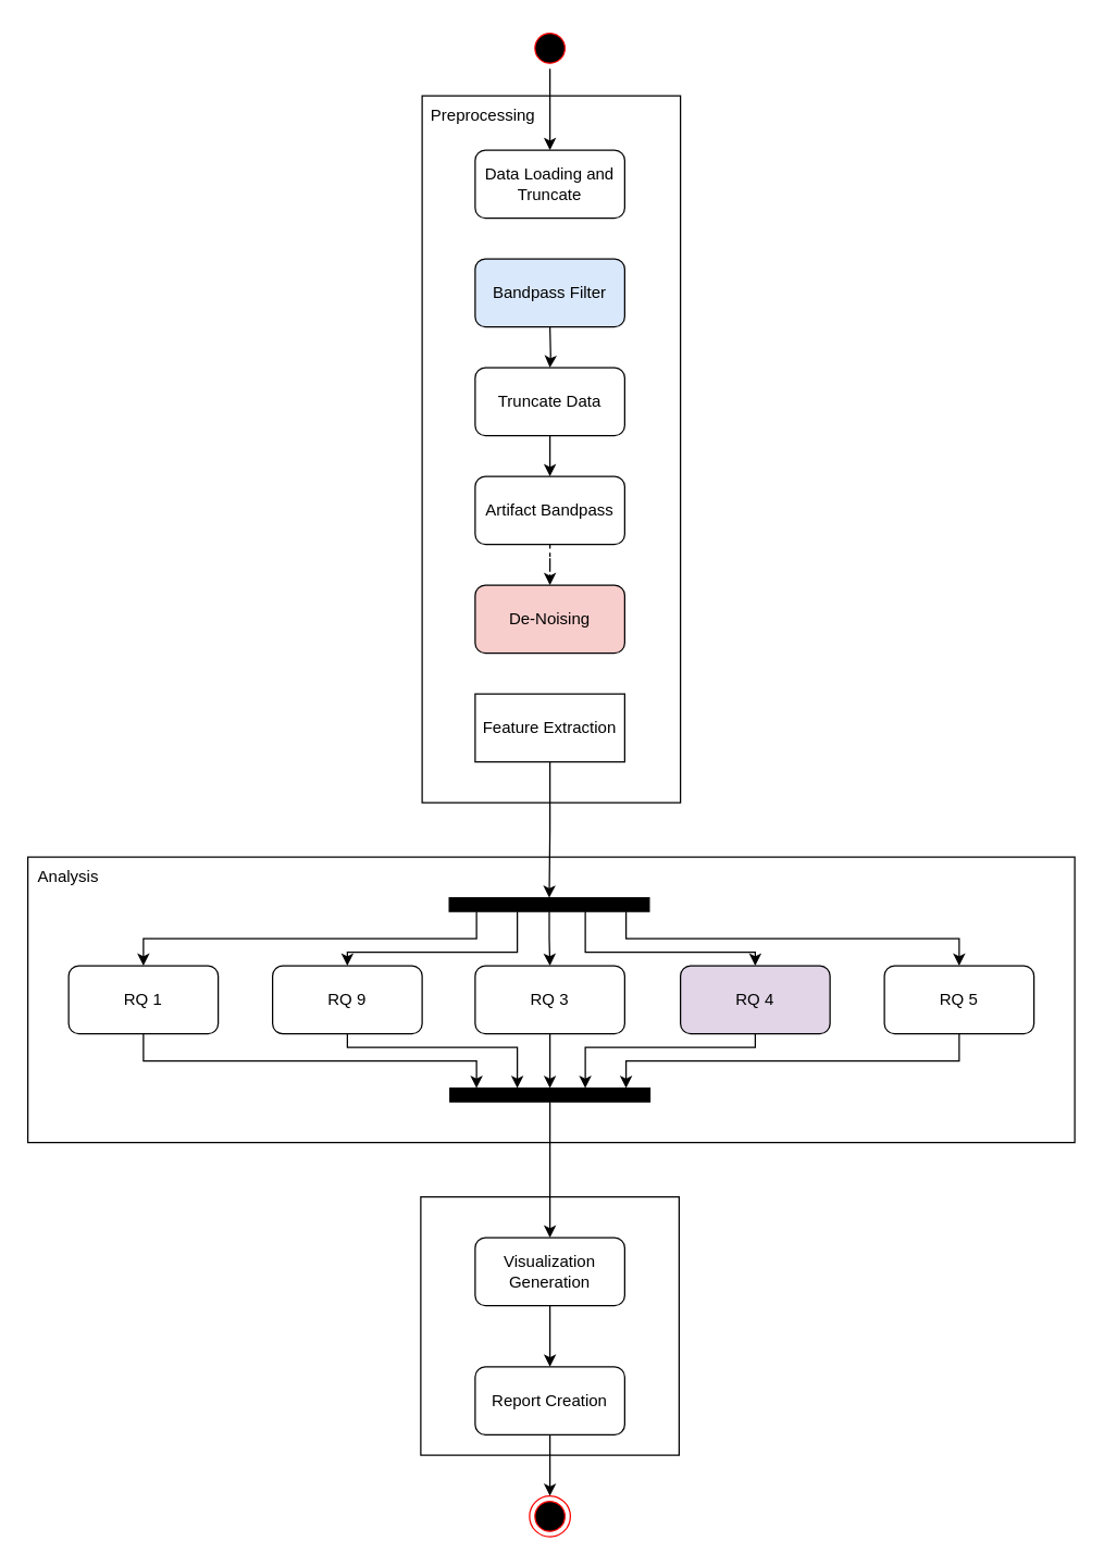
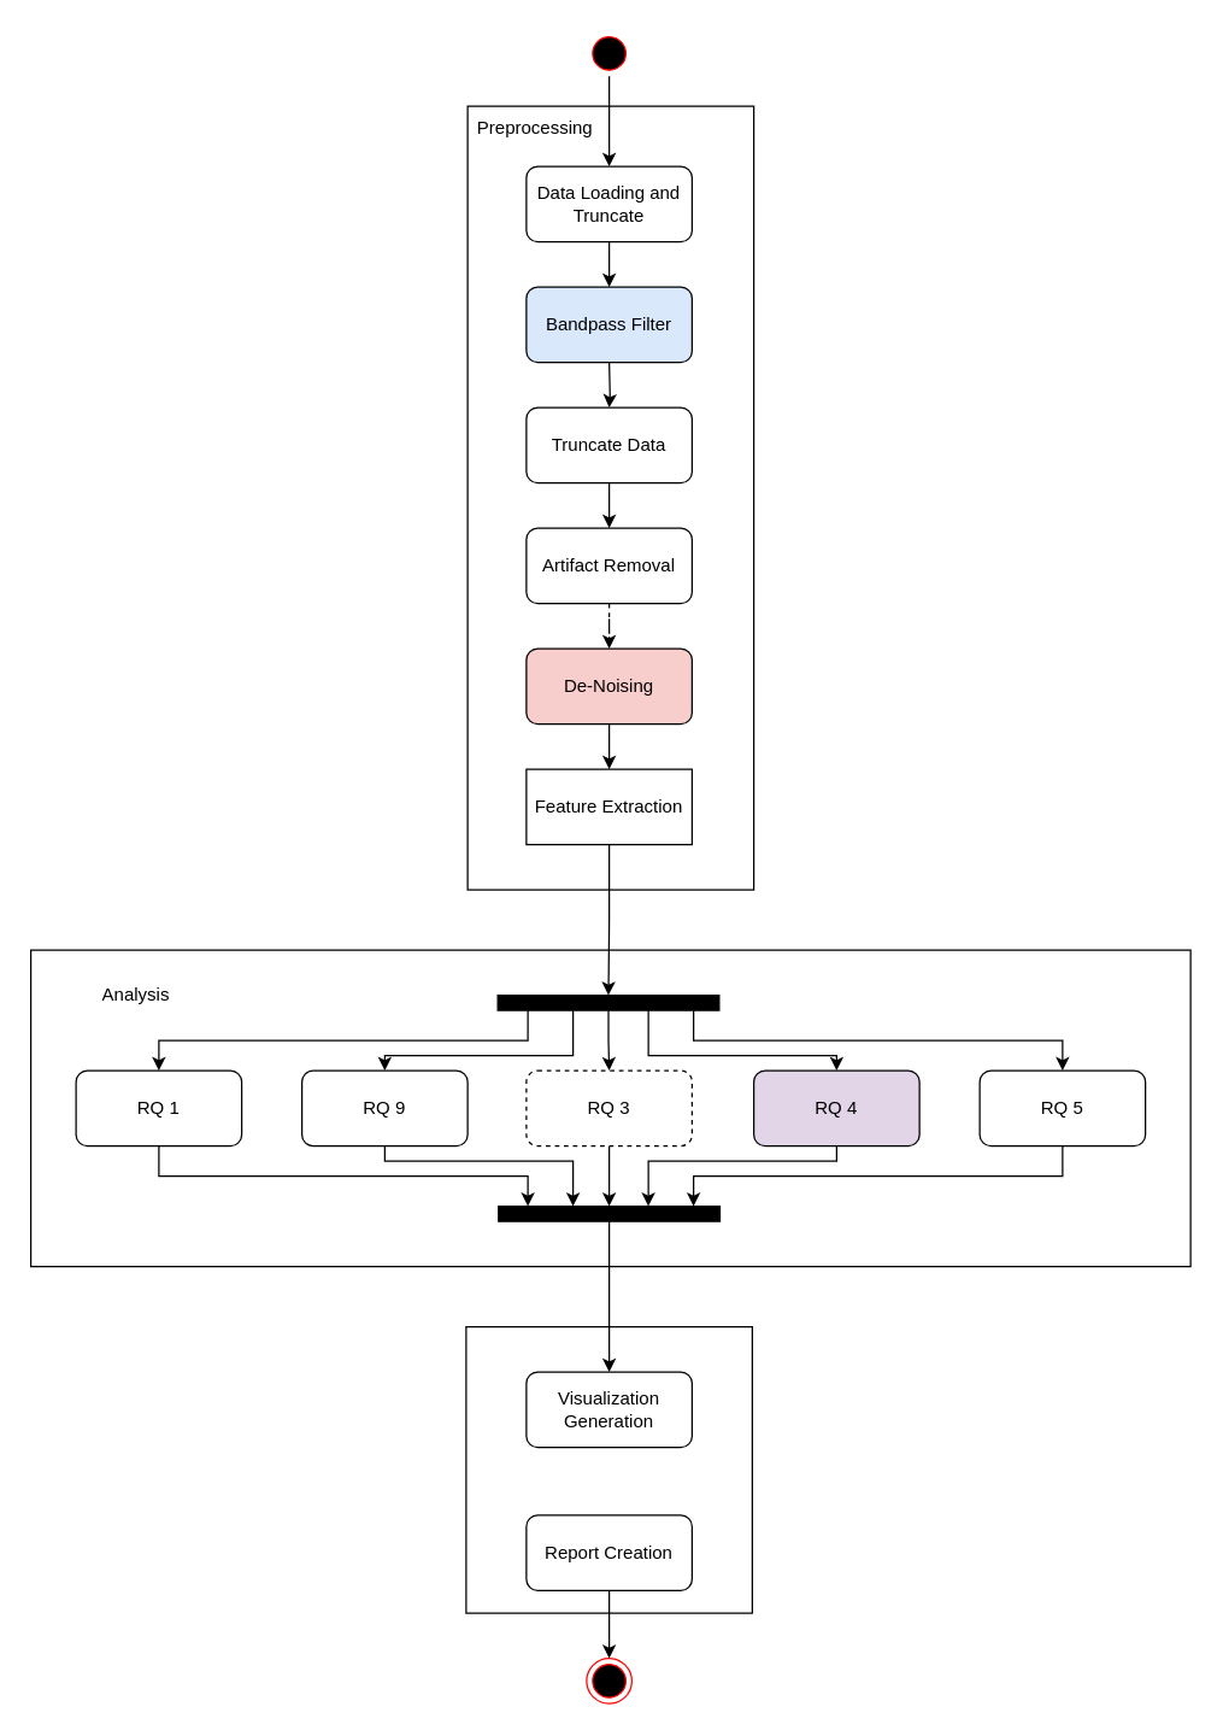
  <mxCell id="0" />
  <mxCell id="1" parent="0" />
  <mxCell id="2" value="" style="rounded=0;whiteSpace=wrap;html=1;glass=0;fillColor=none;align=center;" parent="1" vertex="1"><mxGeometry x="309" y="880" width="190" height="190" as="geometry" /></mxCell>
  <mxCell id="3" value="" style="rounded=0;whiteSpace=wrap;html=1;glass=0;fillColor=none;align=center;" parent="1" vertex="1"><mxGeometry x="20" y="630" width="770" height="210" as="geometry" /></mxCell>
  <mxCell id="4" value="" style="rounded=0;whiteSpace=wrap;html=1;glass=0;fillColor=none;align=center;" parent="1" vertex="1"><mxGeometry x="310" y="70" width="190" height="520" as="geometry" /></mxCell>
  <mxCell id="5" style="edgeStyle=orthogonalEdgeStyle;rounded=0;orthogonalLoop=1;jettySize=auto;html=1;" parent="1" source="6" target="9" edge="1"><mxGeometry relative="1" as="geometry" /></mxCell>
  <mxCell id="6" value="" style="ellipse;html=1;shape=startState;fillColor=#000000;strokeColor=#ff0000;" parent="1" vertex="1"><mxGeometry x="389" y="20" width="30" height="30" as="geometry" /></mxCell>
  <mxCell id="7" style="edgeStyle=orthogonalEdgeStyle;rounded=0;orthogonalLoop=1;jettySize=auto;html=1;" parent="1" target="11" edge="1"><mxGeometry relative="1" as="geometry"><mxPoint x="404" y="240" as="sourcePoint" /></mxGeometry></mxCell>
+ <mxCell id="8" style="edgeStyle=orthogonalEdgeStyle;rounded=0;orthogonalLoop=1;jettySize=auto;html=1;" edge="1" parent="1" source="9" target="13"><mxGeometry relative="1" as="geometry" /></mxCell>
  <mxCell id="9" value="Data Loading and Truncate" style="html=1;whiteSpace=wrap;glass=0;rounded=1;" parent="1" vertex="1"><mxGeometry x="349" y="110" width="110" height="50" as="geometry" /></mxCell>
  <mxCell id="10" style="edgeStyle=orthogonalEdgeStyle;rounded=0;orthogonalLoop=1;jettySize=auto;html=1;" parent="1" source="11" edge="1"><mxGeometry relative="1" as="geometry"><mxPoint x="404" y="350" as="targetPoint" /></mxGeometry></mxCell>
  <mxCell id="11" value="Truncate Data" style="html=1;whiteSpace=wrap;rounded=1;" parent="1" vertex="1"><mxGeometry x="349" y="270" width="110" height="50" as="geometry" /></mxCell>
  <mxCell id="12" value="" style="ellipse;html=1;shape=endState;fillColor=#000000;strokeColor=#ff0000;" parent="1" vertex="1"><mxGeometry x="389" y="1100" width="30" height="30" as="geometry" /></mxCell>
  <mxCell id="13" value="Bandpass Filter" style="html=1;whiteSpace=wrap;rounded=1;fillColor=#dae8fc;" parent="1" vertex="1"><mxGeometry x="349" y="190" width="110" height="50" as="geometry" /></mxCell>
  <mxCell id="14" style="edgeStyle=orthogonalEdgeStyle;rounded=0;orthogonalLoop=1;jettySize=auto;html=1;dashed=1;" parent="1" source="15" target="17" edge="1"><mxGeometry relative="1" as="geometry" /></mxCell>
- <mxCell id="15" value="Artifact Bandpass" style="html=1;whiteSpace=wrap;rounded=1;" parent="1" vertex="1"><mxGeometry x="349" y="350" width="110" height="50" as="geometry" /></mxCell>
+ <mxCell id="15" value="Artifact Removal" style="html=1;whiteSpace=wrap;rounded=1;" parent="1" vertex="1"><mxGeometry x="349" y="350" width="110" height="50" as="geometry" /></mxCell>
+ <mxCell id="16" style="edgeStyle=orthogonalEdgeStyle;rounded=0;orthogonalLoop=1;jettySize=auto;html=1;" parent="1" source="17" target="19" edge="1"><mxGeometry relative="1" as="geometry" /></mxCell>
  <mxCell id="17" value="De-Noising" style="html=1;whiteSpace=wrap;rounded=1;fillColor=#f8cecc;" parent="1" vertex="1"><mxGeometry x="349" y="430" width="110" height="50" as="geometry" /></mxCell>
  <mxCell id="18" style="edgeStyle=orthogonalEdgeStyle;rounded=0;orthogonalLoop=1;jettySize=auto;html=1;entryX=0.5;entryY=0;entryDx=0;entryDy=0;" edge="1" parent="1" source="19" target="26"><mxGeometry relative="1" as="geometry" /></mxCell>
  <mxCell id="19" value="Feature Extraction" style="html=1;whiteSpace=wrap;rounded=0;" parent="1" vertex="1"><mxGeometry x="349" y="510" width="110" height="50" as="geometry" /></mxCell>
  <mxCell id="20" value="Preprocessing" style="text;html=1;align=center;verticalAlign=middle;whiteSpace=wrap;rounded=0;" parent="1" vertex="1"><mxGeometry x="310" y="70" width="90" height="30" as="geometry" /></mxCell>
  <mxCell id="21" style="edgeStyle=orthogonalEdgeStyle;rounded=0;orthogonalLoop=1;jettySize=auto;html=1;" parent="1" source="26" target="30" edge="1"><mxGeometry relative="1" as="geometry" /></mxCell>
  <mxCell id="22" style="edgeStyle=orthogonalEdgeStyle;rounded=0;orthogonalLoop=1;jettySize=auto;html=1;" parent="1" source="26" target="34" edge="1"><mxGeometry relative="1" as="geometry"><Array as="points"><mxPoint x="430" y="700" /><mxPoint x="555" y="700" /></Array></mxGeometry></mxCell>
  <mxCell id="23" style="edgeStyle=orthogonalEdgeStyle;rounded=0;orthogonalLoop=1;jettySize=auto;html=1;" parent="1" source="26" target="36" edge="1"><mxGeometry relative="1" as="geometry"><Array as="points"><mxPoint x="460" y="690" /><mxPoint x="705" y="690" /></Array></mxGeometry></mxCell>
  <mxCell id="24" style="edgeStyle=orthogonalEdgeStyle;rounded=0;orthogonalLoop=1;jettySize=auto;html=1;" parent="1" source="26" target="28" edge="1"><mxGeometry relative="1" as="geometry"><Array as="points"><mxPoint x="380" y="700" /><mxPoint x="255" y="700" /></Array></mxGeometry></mxCell>
  <mxCell id="25" style="edgeStyle=orthogonalEdgeStyle;rounded=0;orthogonalLoop=1;jettySize=auto;html=1;" parent="1" source="26" target="32" edge="1"><mxGeometry relative="1" as="geometry"><Array as="points"><mxPoint x="350" y="690" /><mxPoint x="105" y="690" /></Array></mxGeometry></mxCell>
  <mxCell id="26" value="" style="whiteSpace=wrap;html=1;rounded=0;shadow=0;comic=0;labelBackgroundColor=none;strokeWidth=1;fillColor=#000000;fontFamily=Verdana;fontSize=12;align=center;rotation=0;" parent="1" vertex="1"><mxGeometry x="330" y="660" width="147" height="10" as="geometry" /></mxCell>
  <mxCell id="27" style="edgeStyle=orthogonalEdgeStyle;rounded=0;orthogonalLoop=1;jettySize=auto;html=1;" parent="1" source="28" target="38" edge="1"><mxGeometry relative="1" as="geometry"><Array as="points"><mxPoint x="255" y="770" /><mxPoint x="380" y="770" /></Array></mxGeometry></mxCell>
  <mxCell id="28" value="RQ 9" style="html=1;whiteSpace=wrap;rounded=1;" parent="1" vertex="1"><mxGeometry x="200" y="710" width="110" height="50" as="geometry" /></mxCell>
  <mxCell id="29" style="edgeStyle=orthogonalEdgeStyle;rounded=0;orthogonalLoop=1;jettySize=auto;html=1;entryX=0.5;entryY=0;entryDx=0;entryDy=0;" parent="1" source="30" target="38" edge="1"><mxGeometry relative="1" as="geometry" /></mxCell>
- <mxCell id="30" value="RQ 3" style="html=1;whiteSpace=wrap;rounded=1;" parent="1" vertex="1"><mxGeometry x="349" y="710" width="110" height="50" as="geometry" /></mxCell>
+ <mxCell id="30" value="RQ 3" style="html=1;whiteSpace=wrap;rounded=1;dashed=1;" parent="1" vertex="1"><mxGeometry x="349" y="710" width="110" height="50" as="geometry" /></mxCell>
  <mxCell id="31" style="edgeStyle=orthogonalEdgeStyle;rounded=0;orthogonalLoop=1;jettySize=auto;html=1;" parent="1" source="32" target="38" edge="1"><mxGeometry relative="1" as="geometry"><Array as="points"><mxPoint x="105" y="780" /><mxPoint x="350" y="780" /></Array></mxGeometry></mxCell>
  <mxCell id="32" value="RQ 1" style="html=1;whiteSpace=wrap;rounded=1;" parent="1" vertex="1"><mxGeometry x="50" y="710" width="110" height="50" as="geometry" /></mxCell>
  <mxCell id="33" style="edgeStyle=orthogonalEdgeStyle;rounded=0;orthogonalLoop=1;jettySize=auto;html=1;" parent="1" source="34" target="38" edge="1"><mxGeometry relative="1" as="geometry"><Array as="points"><mxPoint x="555" y="770" /><mxPoint x="430" y="770" /></Array></mxGeometry></mxCell>
  <mxCell id="34" value="RQ 4" style="html=1;whiteSpace=wrap;rounded=1;fillColor=#e1d5e7;" parent="1" vertex="1"><mxGeometry x="500" y="710" width="110" height="50" as="geometry" /></mxCell>
  <mxCell id="35" style="edgeStyle=orthogonalEdgeStyle;rounded=0;orthogonalLoop=1;jettySize=auto;html=1;" parent="1" source="36" target="38" edge="1"><mxGeometry relative="1" as="geometry"><Array as="points"><mxPoint x="705" y="780" /><mxPoint x="460" y="780" /></Array></mxGeometry></mxCell>
  <mxCell id="36" value="RQ 5" style="html=1;whiteSpace=wrap;rounded=1;" parent="1" vertex="1"><mxGeometry x="650" y="710" width="110" height="50" as="geometry" /></mxCell>
  <mxCell id="37" style="edgeStyle=orthogonalEdgeStyle;rounded=0;orthogonalLoop=1;jettySize=auto;html=1;" parent="1" source="38" target="41" edge="1"><mxGeometry relative="1" as="geometry" /></mxCell>
  <mxCell id="38" value="" style="whiteSpace=wrap;html=1;rounded=0;shadow=0;comic=0;labelBackgroundColor=none;strokeWidth=1;fillColor=#000000;fontFamily=Verdana;fontSize=12;align=center;rotation=0;" parent="1" vertex="1"><mxGeometry x="330.5" y="800" width="147" height="10" as="geometry" /></mxCell>
- <mxCell id="39" value="Analysis" style="text;html=1;align=center;verticalAlign=middle;whiteSpace=wrap;rounded=0;" parent="1" vertex="1"><mxGeometry x="20" y="630" width="60" height="30" as="geometry" /></mxCell>
- <mxCell id="40" style="edgeStyle=orthogonalEdgeStyle;rounded=0;orthogonalLoop=1;jettySize=auto;html=1;" parent="1" source="41" target="43" edge="1"><mxGeometry relative="1" as="geometry" /></mxCell>
+ <mxCell id="39" value="Analysis" style="text;html=1;align=center;verticalAlign=middle;whiteSpace=wrap;rounded=0;" parent="1" vertex="1"><mxGeometry x="60" y="645" width="60" height="30" as="geometry" /></mxCell>
  <mxCell id="41" value="Visualization Generation" style="html=1;whiteSpace=wrap;rounded=1;" parent="1" vertex="1"><mxGeometry x="349" y="910" width="110" height="50" as="geometry" /></mxCell>
  <mxCell id="42" style="edgeStyle=orthogonalEdgeStyle;rounded=0;orthogonalLoop=1;jettySize=auto;html=1;" parent="1" source="43" target="12" edge="1"><mxGeometry relative="1" as="geometry" /></mxCell>
  <mxCell id="43" value="Report Creation" style="html=1;whiteSpace=wrap;rounded=1;" parent="1" vertex="1"><mxGeometry x="349" y="1005" width="110" height="50" as="geometry" /></mxCell>
